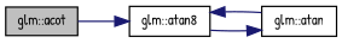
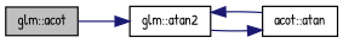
  digraph {
    fontname="Patrick Hand"
    rankdir=LR
    node [color=black fillcolor=white fontname="Patrick Hand" fontsize=10 shape=record style=filled]
    edge [color=midnightblue fontname="Patrick Hand" fontsize=10 labelfontname=Helvetica labelfontsize=10 style=solid]
    n1 [fillcolor=grey75 fontcolor=black height=0.2 label="glm::acot" width=0.4]
-   n2 [height=0.2 label="glm::atan8" width=0.4]
-   n3 [height=0.2 label="glm::atan" width=0.4]
+   n2 [height=0.2 label="glm::atan2" width=0.4]
+   n3 [height=0.2 label="acot::atan" width=0.4]
    n1 -> n2
    n2 -> n3
    n3 -> n2
  }
